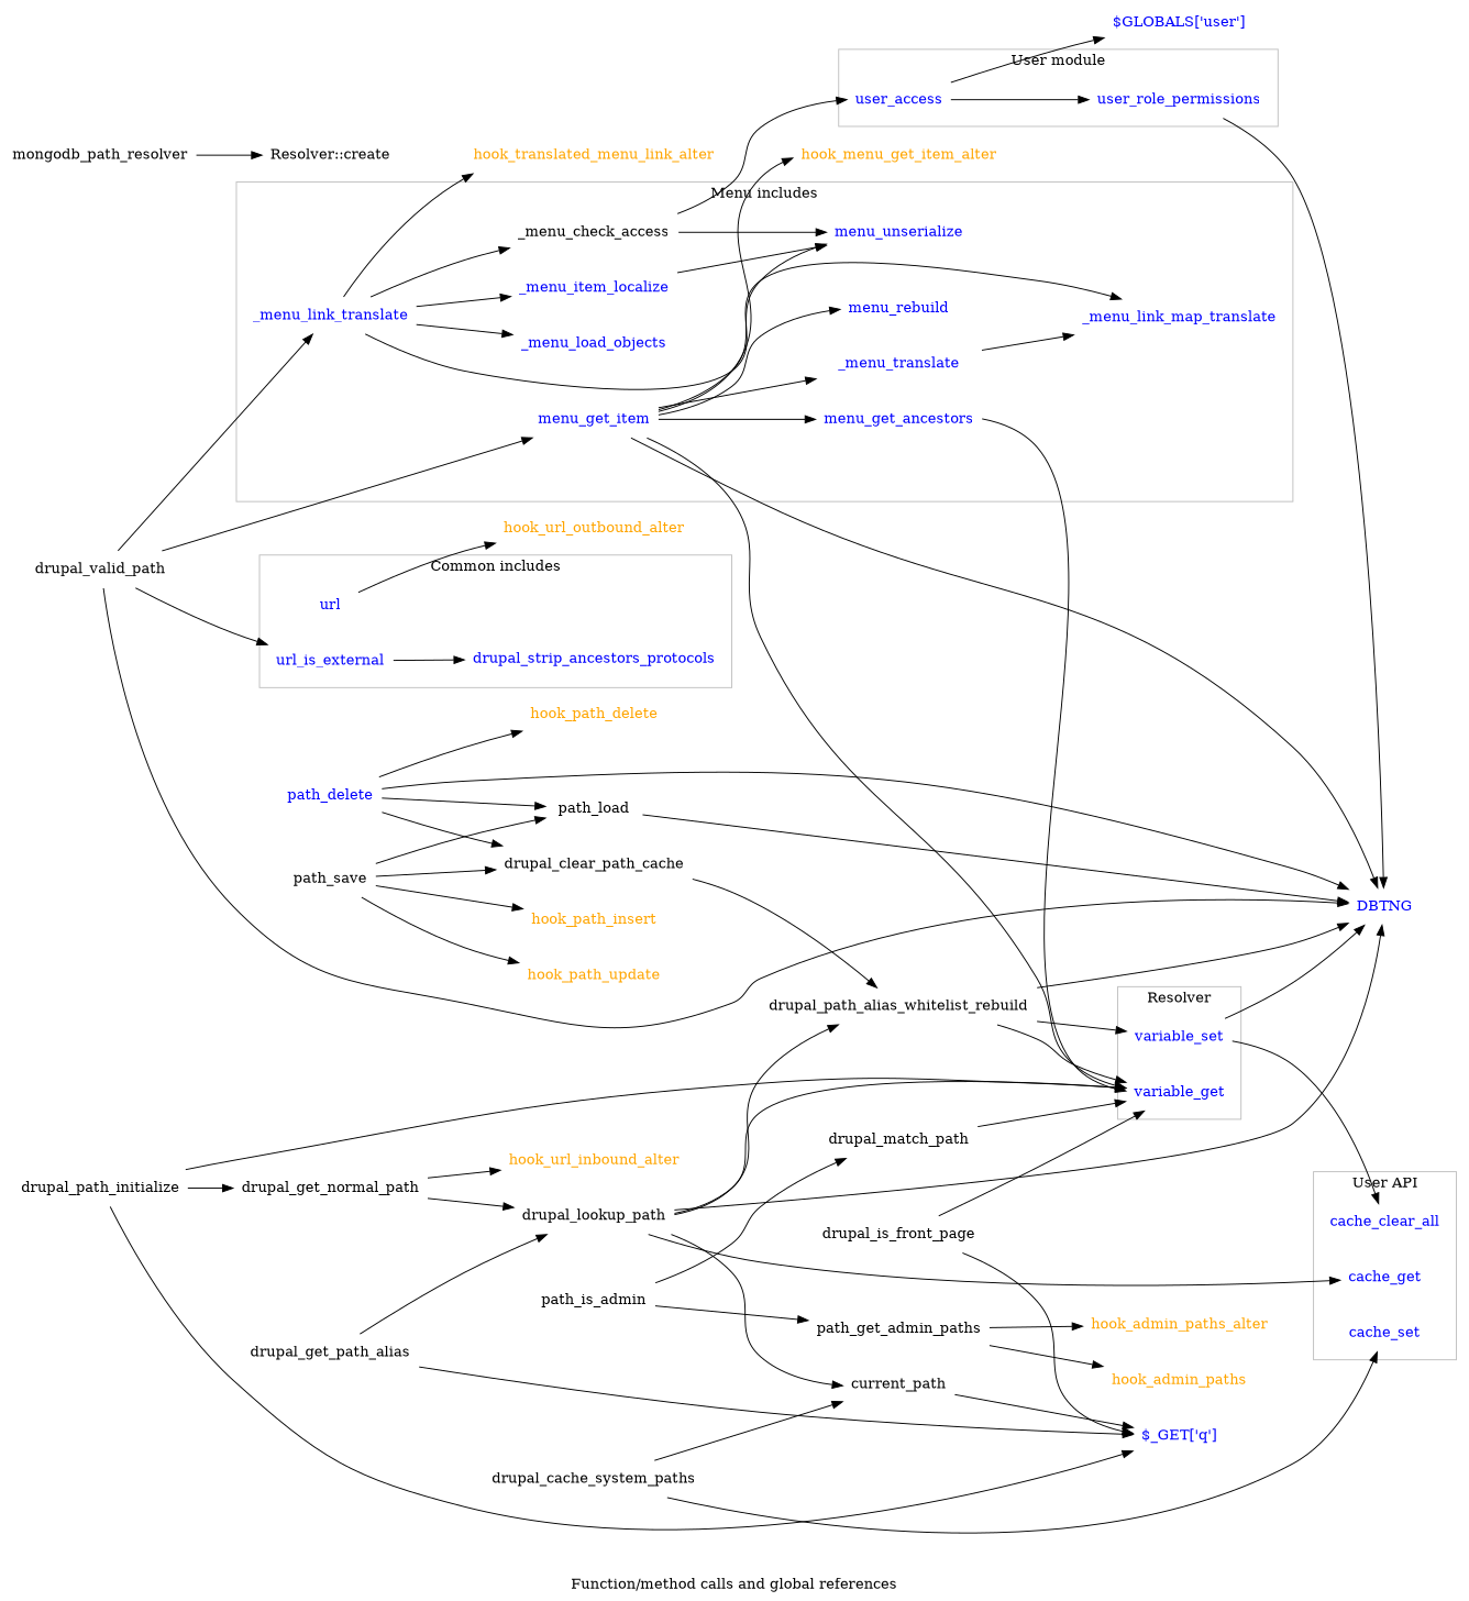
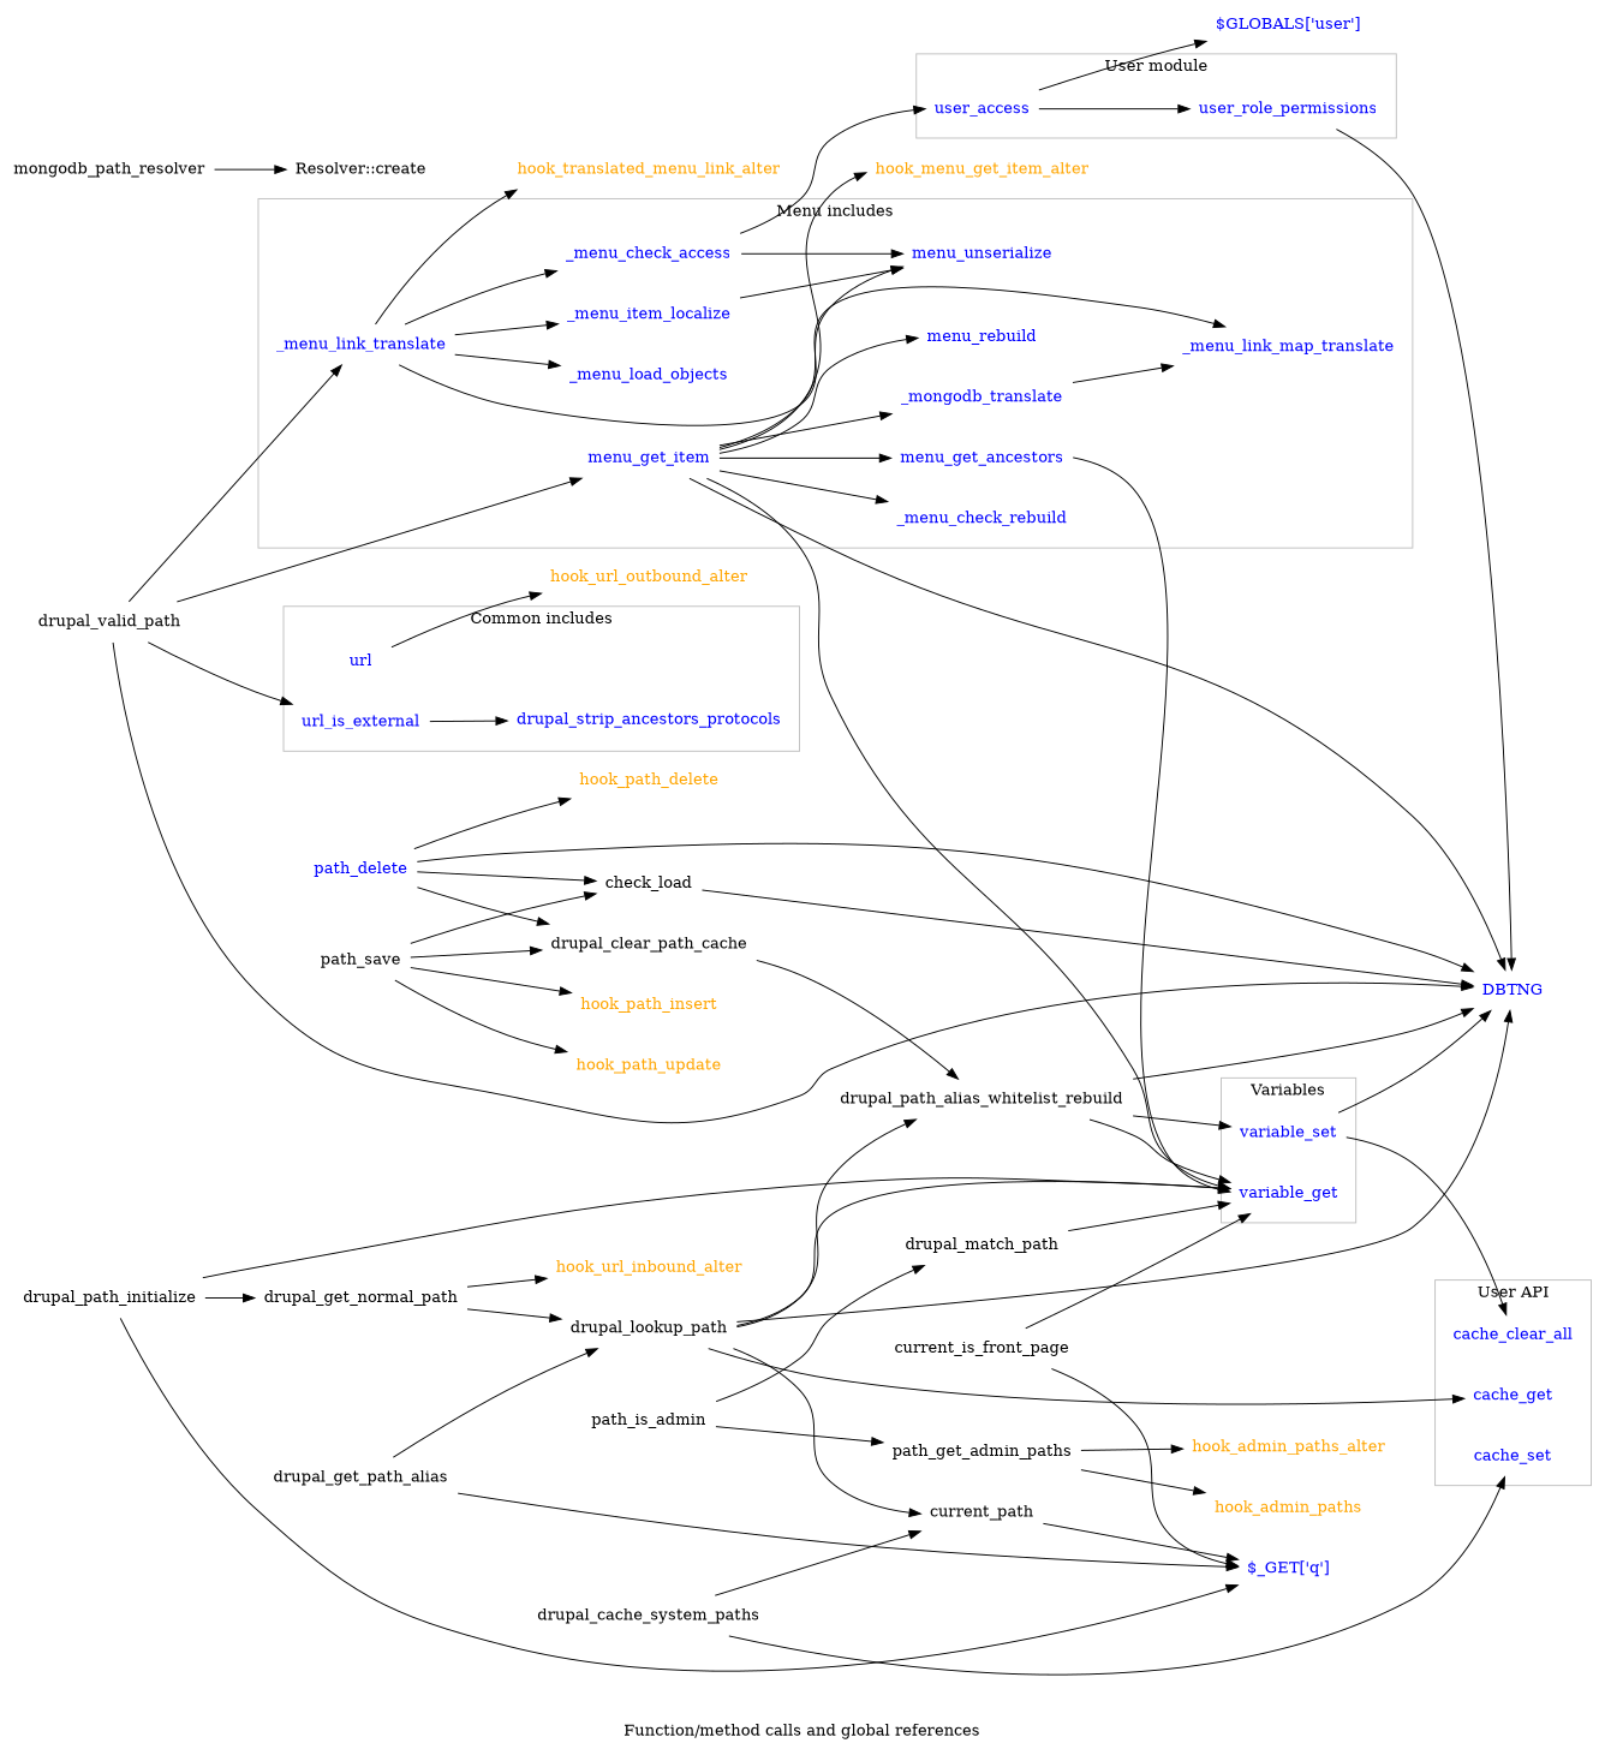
  digraph {
    color=silver
    label="Function/method calls and global references"
    rankdir=LR
    node [fontcolor=blue shape=none]
    cache_clear_all
    cache_get
    cache_set
    n4 [label=drupal_strip_ancestors_protocols]
    url
    url_is_external
-   _menu_check_access [fontcolor=black]
+   _menu_check_access
+   _menu_check_rebuild
    _menu_item_localize
    _menu_link_translate
    _menu_link_map_translate
    _menu_load_objects
-   _menu_translate
+   _menu_translate [label=_mongodb_translate]
    menu_get_ancestors
    menu_get_item
    menu_rebuild
    menu_unserialize
    user_access
    user_role_permissions
    variable_get
    variable_set
    hook_url_outbound_alter [fontcolor=orange]
    hook_translated_menu_link_alter [fontcolor=orange]
    hook_menu_get_item_alter [fontcolor=orange]
    DBTNG
    "$GLOBALS['user']"
    hook_admin_paths [fontcolor=orange]
    hook_admin_paths_alter [fontcolor=orange]
    hook_path_delete [fontcolor=orange]
    hook_path_insert [fontcolor=orange]
    hook_path_update [fontcolor=orange]
    hook_url_inbound_alter [fontcolor=orange]
    n33 [label="$_GET['q']"]
    mongodb_path_resolver [fontcolor=black]
    "Resolver::create" [fontcolor=black]
    current_path [fontcolor=black]
    drupal_cache_system_paths [fontcolor=black]
    drupal_clear_path_cache [fontcolor=black]
    drupal_path_alias_whitelist_rebuild [fontcolor=black]
    drupal_get_normal_path [fontcolor=black]
    drupal_lookup_path [fontcolor=black]
    drupal_get_path_alias [fontcolor=black]
-   drupal_is_front_page [fontcolor=black]
+   drupal_is_front_page [fontcolor=black label=current_is_front_page]
    drupal_match_path [fontcolor=black]
    drupal_path_initialize [fontcolor=black]
    drupal_valid_path [fontcolor=black]
    path_delete
-   path_load [fontcolor=black]
+   path_load [fontcolor=black label=check_load]
    path_get_admin_paths [fontcolor=black]
    path_is_admin [fontcolor=black]
    path_save [fontcolor=black]
    subgraph cluster_1 {
      label="User API"
      cache_clear_all
      cache_get
      cache_set
    }
    subgraph cluster_2 {
      label="Common includes"
      n4
      url
      url_is_external
    }
    subgraph cluster_3 {
      label="Menu includes"
      _menu_check_access
+     _menu_check_rebuild
      _menu_item_localize
      _menu_link_translate
      _menu_link_map_translate
      _menu_load_objects
      _menu_translate
      menu_get_ancestors
      menu_get_item
      menu_rebuild
      menu_unserialize
    }
    subgraph cluster_4 {
      label="User module"
      user_access
      user_role_permissions
    }
    subgraph cluster_5 {
-     label=Resolver
+     label=Variables
      variable_get
      variable_set
    }
    url -> hook_url_outbound_alter
    url_is_external -> n4
    _menu_check_access -> menu_unserialize
    _menu_check_access -> user_access
    _menu_item_localize -> menu_unserialize
    _menu_link_translate -> _menu_check_access
    _menu_link_translate -> _menu_item_localize
    _menu_link_translate -> _menu_link_map_translate
    _menu_link_translate -> _menu_load_objects
    _menu_link_translate -> hook_translated_menu_link_alter
    _menu_translate -> _menu_link_map_translate
    menu_get_ancestors -> variable_get
+   menu_get_item -> _menu_check_rebuild
    menu_get_item -> _menu_translate
    menu_get_item -> menu_get_ancestors
    menu_get_item -> menu_rebuild
    menu_get_item -> menu_unserialize
    menu_get_item -> variable_get
    menu_get_item -> hook_menu_get_item_alter
    menu_get_item -> DBTNG
    user_access -> user_role_permissions
    user_access -> "$GLOBALS['user']"
    user_role_permissions -> DBTNG
    variable_set -> cache_clear_all
    variable_set -> DBTNG
    mongodb_path_resolver -> "Resolver::create"
    current_path -> n33
    drupal_cache_system_paths -> cache_set
    drupal_cache_system_paths -> current_path
    drupal_clear_path_cache -> drupal_path_alias_whitelist_rebuild
    drupal_path_alias_whitelist_rebuild -> variable_get
    drupal_path_alias_whitelist_rebuild -> variable_set
    drupal_path_alias_whitelist_rebuild -> DBTNG
    drupal_get_normal_path -> hook_url_inbound_alter
    drupal_get_normal_path -> drupal_lookup_path
    drupal_lookup_path -> cache_get
    drupal_lookup_path -> variable_get
    drupal_lookup_path -> DBTNG
    drupal_lookup_path -> current_path
    drupal_lookup_path -> drupal_path_alias_whitelist_rebuild
    drupal_get_path_alias -> n33
    drupal_get_path_alias -> drupal_lookup_path
    drupal_is_front_page -> variable_get
    drupal_is_front_page -> n33
    drupal_match_path -> variable_get
    drupal_path_initialize -> variable_get
    drupal_path_initialize -> n33
    drupal_path_initialize -> drupal_get_normal_path
    drupal_valid_path -> url_is_external
    drupal_valid_path -> _menu_link_translate
    drupal_valid_path -> menu_get_item
    drupal_valid_path -> DBTNG
    path_delete -> DBTNG
    path_delete -> hook_path_delete
    path_delete -> drupal_clear_path_cache
    path_delete -> path_load
    path_load -> DBTNG
    path_get_admin_paths -> hook_admin_paths
    path_get_admin_paths -> hook_admin_paths_alter
    path_is_admin -> drupal_match_path
    path_is_admin -> path_get_admin_paths
    path_save -> hook_path_insert
    path_save -> hook_path_update
    path_save -> drupal_clear_path_cache
    path_save -> path_load
  }
